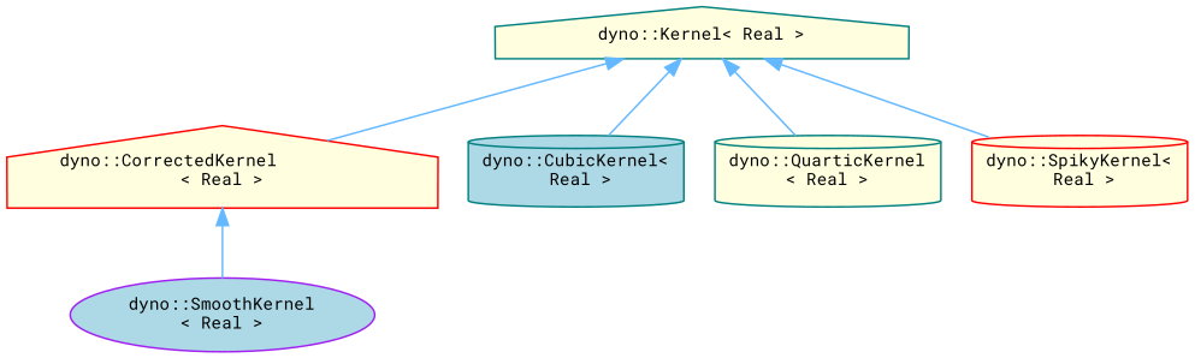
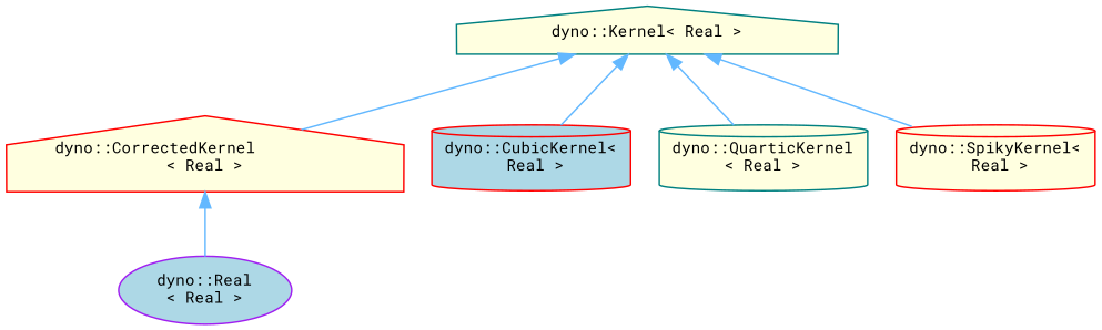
  digraph {
    fontname="Roboto Mono"
    rankdir=TB
    node [color=red fillcolor=lightyellow fontname="Roboto Mono" fontsize=10 shape=cylinder style=filled]
    edge [color=steelblue1 dir=back fontname="Roboto Mono" fontsize=10 labelfontname=Helvetica labelfontsize=10 style=solid]
    n1 [color=teal height=0.2 label="dyno::Kernel\< Real \>" shape=house width=0.4]
    n2 [height=0.2 label="dyno::CorrectedKernel\l\< Real \>" shape=house width=0.4]
-   n3 [color=teal fillcolor=lightblue height=0.2 label="dyno::CubicKernel\<\l Real \>" width=0.4]
+   n3 [fillcolor=lightblue height=0.2 label="dyno::CubicKernel\<\l Real \>" width=0.4]
    n4 [color=teal height=0.2 label="dyno::QuarticKernel\l\< Real \>" width=0.4]
    n5 [height=0.2 label="dyno::SpikyKernel\<\l Real \>" width=0.4]
-   n6 [color=purple fillcolor=lightblue height=0.2 label="dyno::SmoothKernel\l\< Real \>" shape=ellipse width=0.4]
+   n6 [color=purple fillcolor=lightblue height=0.2 label="dyno::Real\l\< Real \>" shape=ellipse width=0.4]
    n1 -> n2
    n1 -> n3
    n1 -> n4
    n1 -> n5
    n2 -> n6
  }
